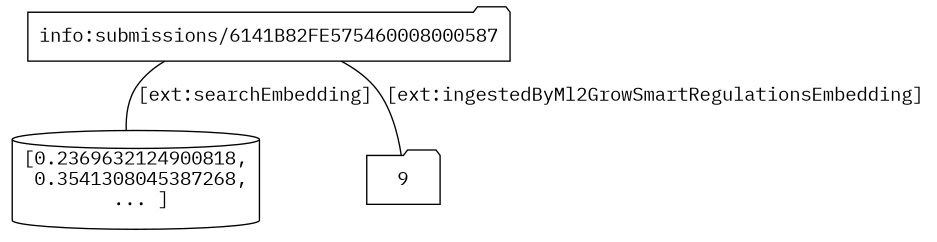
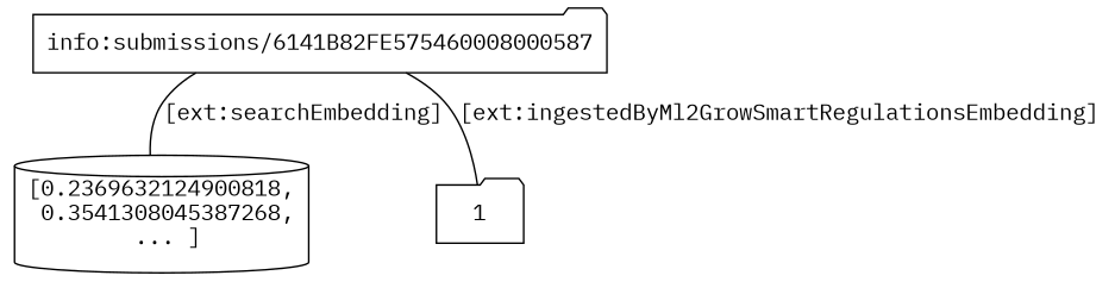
  digraph {
    fontname="IBM Plex Mono"
    node [fontname="IBM Plex Mono" shape=folder]
    edge [dir=none fontname="IBM Plex Mono"]
    n1 [label="info:submissions/6141B82FE575460008000587"]
    "[0.2369632124900818,\n 0.3541308045387268,\n ... ]" [shape=cylinder]
-   1 [label=9]
+   1
    n1 -> "[0.2369632124900818,\n 0.3541308045387268,\n ... ]" [label="[ext:searchEmbedding]"]
    n1 -> 1 [label="[ext:ingestedByMl2GrowSmartRegulationsEmbedding]"]
  }
